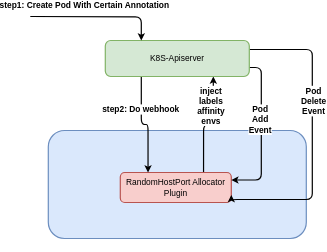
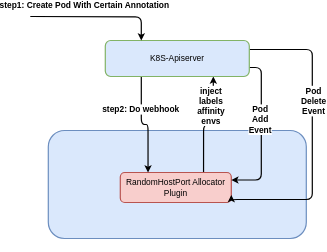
  <mxCell id="0" />
  <mxCell id="1" parent="0" />
  <mxCell id="2" value="" style="rounded=1;whiteSpace=wrap;html=1;fillColor=#dae8fc;strokeColor=#6c8ebf;strokeWidth=2;" vertex="1" parent="1"><mxGeometry x="50" y="210" width="430" height="180" as="geometry" /></mxCell>
  <mxCell id="3" style="edgeStyle=orthogonalEdgeStyle;rounded=1;orthogonalLoop=1;jettySize=auto;html=1;exitX=0.75;exitY=0;exitDx=0;exitDy=0;entryX=0.75;entryY=1;entryDx=0;entryDy=0;strokeWidth=2;fontSize=14;" edge="1" parent="1" source="5" target="12"><mxGeometry relative="1" as="geometry" /></mxCell>
  <mxCell id="4" value="inject&lt;br&gt;labels&lt;br&gt;affinity&lt;br&gt;envs" style="text;html=1;resizable=0;points=[];align=center;verticalAlign=middle;labelBackgroundColor=#ffffff;fontSize=14;fontStyle=1" vertex="1" connectable="0" parent="3"><mxGeometry x="0.557" y="3" relative="1" as="geometry"><mxPoint x="-2" y="9" as="offset" /></mxGeometry></mxCell>
  <mxCell id="5" value="RandomHostPort Allocator Plugin" style="rounded=1;whiteSpace=wrap;html=1;fontSize=14;fillColor=#f8cecc;strokeColor=#b85450;strokeWidth=2;" vertex="1" parent="1"><mxGeometry x="170" y="280" width="185" height="50" as="geometry" /></mxCell>
  <mxCell id="6" style="edgeStyle=orthogonalEdgeStyle;rounded=1;orthogonalLoop=1;jettySize=auto;html=1;exitX=1;exitY=0.75;exitDx=0;exitDy=0;entryX=1;entryY=0.25;entryDx=0;entryDy=0;strokeWidth=2;fontSize=14;" edge="1" parent="1" source="12" target="5"><mxGeometry relative="1" as="geometry" /></mxCell>
  <mxCell id="7" value="Pod&lt;br&gt;Add&lt;br&gt;Event" style="text;html=1;resizable=0;points=[];align=center;verticalAlign=middle;labelBackgroundColor=#ffffff;fontSize=14;fontStyle=1" vertex="1" connectable="0" parent="6"><mxGeometry x="-0.176" y="-3" relative="1" as="geometry"><mxPoint as="offset" /></mxGeometry></mxCell>
  <mxCell id="8" style="edgeStyle=orthogonalEdgeStyle;rounded=1;orthogonalLoop=1;jettySize=auto;html=1;exitX=1;exitY=0.25;exitDx=0;exitDy=0;entryX=1;entryY=0.75;entryDx=0;entryDy=0;strokeWidth=2;fontSize=14;" edge="1" parent="1" source="12" target="5"><mxGeometry relative="1" as="geometry"><Array as="points"><mxPoint x="490" y="75" /><mxPoint x="490" y="325" /></Array></mxGeometry></mxCell>
  <mxCell id="9" value="Pod&lt;br&gt;Delete&lt;br&gt;Event" style="text;html=1;resizable=0;points=[];align=center;verticalAlign=middle;labelBackgroundColor=#ffffff;fontSize=14;fontStyle=1" vertex="1" connectable="0" parent="8"><mxGeometry x="-0.517" y="-70" relative="1" as="geometry"><mxPoint x="71" y="70" as="offset" /></mxGeometry></mxCell>
  <mxCell id="10" style="edgeStyle=orthogonalEdgeStyle;rounded=1;orthogonalLoop=1;jettySize=auto;html=1;exitX=0.25;exitY=1;exitDx=0;exitDy=0;entryX=0.25;entryY=0;entryDx=0;entryDy=0;strokeWidth=2;fontSize=14;" edge="1" parent="1" source="12" target="5"><mxGeometry relative="1" as="geometry" /></mxCell>
  <mxCell id="11" value="step2: Do webhook" style="text;html=1;resizable=0;points=[];align=center;verticalAlign=middle;labelBackgroundColor=#ffffff;fontSize=14;fontStyle=1" vertex="1" connectable="0" parent="10"><mxGeometry x="-0.373" y="-2" relative="1" as="geometry"><mxPoint as="offset" /></mxGeometry></mxCell>
- <mxCell id="12" value="K8S-Apiserver" style="rounded=1;whiteSpace=wrap;html=1;strokeWidth=2;fontSize=14;fillColor=#d5e8d4;strokeColor=#82b366;" vertex="1" parent="1"><mxGeometry x="145" y="60" width="240" height="60" as="geometry" /></mxCell>
+ <mxCell id="12" value="K8S-Apiserver" style="rounded=1;whiteSpace=wrap;html=1;strokeWidth=2;fontSize=14;fillColor=#dae8fc;strokeColor=#82b366;" vertex="1" parent="1"><mxGeometry x="145" y="60" width="240" height="60" as="geometry" /></mxCell>
  <mxCell id="13" value="" style="endArrow=classic;html=1;fontSize=14;entryX=0.25;entryY=0;entryDx=0;entryDy=0;edgeStyle=orthogonalEdgeStyle;strokeWidth=2;" edge="1" parent="1" target="12"><mxGeometry width="50" height="50" relative="1" as="geometry"><mxPoint x="20" y="20" as="sourcePoint" /><mxPoint x="70" y="-30" as="targetPoint" /></mxGeometry></mxCell>
  <mxCell id="14" value="&lt;b&gt;step1: Create Pod With Certain Annotation&lt;/b&gt;" style="text;html=1;resizable=0;points=[];align=center;verticalAlign=middle;labelBackgroundColor=#ffffff;fontSize=14;" vertex="1" connectable="0" parent="13"><mxGeometry x="-0.182" relative="1" as="geometry"><mxPoint x="-2" y="-20" as="offset" /></mxGeometry></mxCell>
